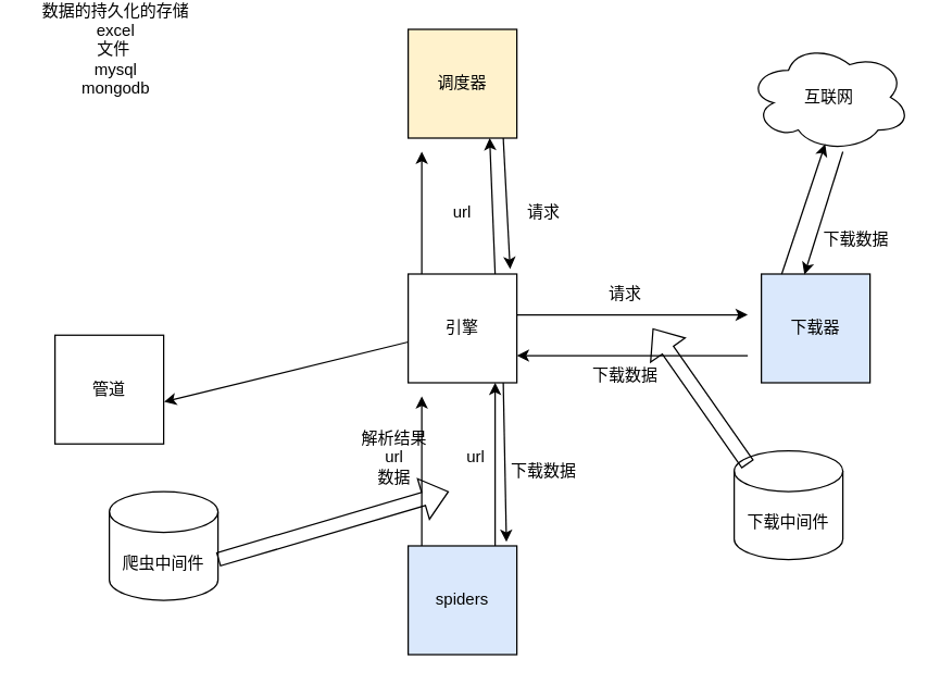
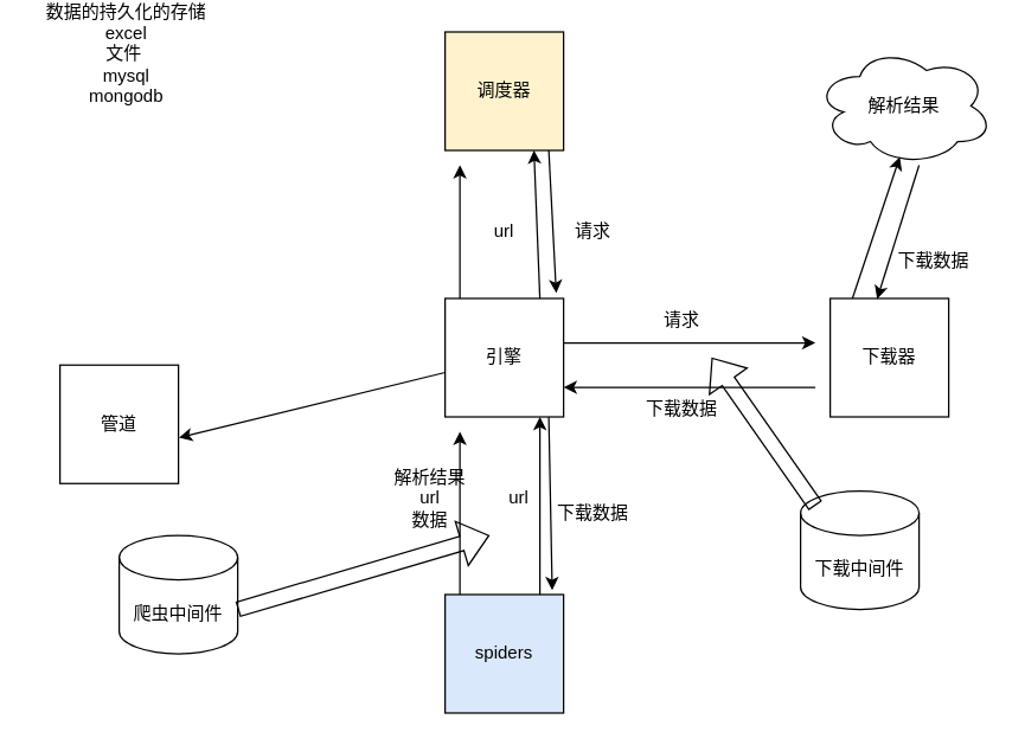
  <mxCell id="0" />
  <mxCell id="1" parent="0" />
  <mxCell id="2" value="引擎" style="whiteSpace=wrap;html=1;aspect=fixed;" vertex="1" parent="1"><mxGeometry x="300" y="200" width="80" height="80" as="geometry" /></mxCell>
  <mxCell id="3" value="调度器" style="whiteSpace=wrap;html=1;aspect=fixed;fillColor=#fff2cc;" vertex="1" parent="1"><mxGeometry x="300" y="20" width="80" height="80" as="geometry" /></mxCell>
- <mxCell id="4" value="下载器" style="whiteSpace=wrap;html=1;aspect=fixed;fillColor=#dae8fc;" vertex="1" parent="1"><mxGeometry x="560" y="200" width="80" height="80" as="geometry" /></mxCell>
+ <mxCell id="4" value="下载器" style="whiteSpace=wrap;html=1;aspect=fixed;" vertex="1" parent="1"><mxGeometry x="560" y="200" width="80" height="80" as="geometry" /></mxCell>
  <mxCell id="5" value="管道" style="whiteSpace=wrap;html=1;aspect=fixed;" vertex="1" parent="1"><mxGeometry x="40" y="245" width="80" height="80" as="geometry" /></mxCell>
  <mxCell id="6" value="spiders" style="whiteSpace=wrap;html=1;aspect=fixed;fillColor=#dae8fc;" vertex="1" parent="1"><mxGeometry x="300" y="400" width="80" height="80" as="geometry" /></mxCell>
  <mxCell id="7" value="" style="endArrow=classic;html=1;rounded=0;" edge="1" parent="1"><mxGeometry width="50" height="50" relative="1" as="geometry"><mxPoint x="364" y="400" as="sourcePoint" /><mxPoint x="364" y="280" as="targetPoint" /></mxGeometry></mxCell>
  <mxCell id="8" value="url" style="text;html=1;strokeColor=none;fillColor=none;align=center;verticalAlign=middle;whiteSpace=wrap;rounded=0;" vertex="1" parent="1"><mxGeometry x="320" y="320" width="60" height="30" as="geometry" /></mxCell>
  <mxCell id="9" value="" style="endArrow=classic;html=1;rounded=0;entryX=0.75;entryY=1;entryDx=0;entryDy=0;" edge="1" parent="1" target="3"><mxGeometry width="50" height="50" relative="1" as="geometry"><mxPoint x="364" y="200" as="sourcePoint" /><mxPoint x="414" y="150" as="targetPoint" /></mxGeometry></mxCell>
  <mxCell id="10" value="" style="endArrow=classic;html=1;rounded=0;entryX=0.938;entryY=-0.046;entryDx=0;entryDy=0;entryPerimeter=0;" edge="1" parent="1" target="2"><mxGeometry width="50" height="50" relative="1" as="geometry"><mxPoint x="370" y="100" as="sourcePoint" /><mxPoint x="420" y="50" as="targetPoint" /></mxGeometry></mxCell>
  <mxCell id="11" value="" style="endArrow=classic;html=1;rounded=0;" edge="1" parent="1"><mxGeometry width="50" height="50" relative="1" as="geometry"><mxPoint x="380" y="230" as="sourcePoint" /><mxPoint x="550" y="230" as="targetPoint" /></mxGeometry></mxCell>
- <mxCell id="12" value="互联网" style="ellipse;shape=cloud;whiteSpace=wrap;html=1;" vertex="1" parent="1"><mxGeometry x="550" y="30" width="120" height="80" as="geometry" /></mxCell>
+ <mxCell id="12" value="解析结果" style="ellipse;shape=cloud;whiteSpace=wrap;html=1;" vertex="1" parent="1"><mxGeometry x="550" y="30" width="120" height="80" as="geometry" /></mxCell>
  <mxCell id="13" value="" style="endArrow=classic;html=1;rounded=0;entryX=0.475;entryY=0.929;entryDx=0;entryDy=0;entryPerimeter=0;" edge="1" parent="1" target="12"><mxGeometry width="50" height="50" relative="1" as="geometry"><mxPoint x="575" y="200" as="sourcePoint" /><mxPoint x="625" y="150" as="targetPoint" /></mxGeometry></mxCell>
  <mxCell id="14" value="" style="endArrow=classic;html=1;rounded=0;entryX=0.396;entryY=0.004;entryDx=0;entryDy=0;entryPerimeter=0;" edge="1" parent="1" target="4"><mxGeometry width="50" height="50" relative="1" as="geometry"><mxPoint x="620" y="110" as="sourcePoint" /><mxPoint x="670" y="60" as="targetPoint" /></mxGeometry></mxCell>
  <mxCell id="15" value="下载数据" style="text;html=1;strokeColor=none;fillColor=none;align=center;verticalAlign=middle;whiteSpace=wrap;rounded=0;" vertex="1" parent="1"><mxGeometry x="600" y="160" width="60" height="30" as="geometry" /></mxCell>
  <mxCell id="16" value="url" style="text;html=1;strokeColor=none;fillColor=none;align=center;verticalAlign=middle;whiteSpace=wrap;rounded=0;" vertex="1" parent="1"><mxGeometry x="310" y="140" width="60" height="30" as="geometry" /></mxCell>
  <mxCell id="17" value="请求" style="text;html=1;strokeColor=none;fillColor=none;align=center;verticalAlign=middle;whiteSpace=wrap;rounded=0;" vertex="1" parent="1"><mxGeometry x="370" y="140" width="60" height="30" as="geometry" /></mxCell>
  <mxCell id="18" value="请求" style="text;html=1;strokeColor=none;fillColor=none;align=center;verticalAlign=middle;whiteSpace=wrap;rounded=0;" vertex="1" parent="1"><mxGeometry x="430" y="200" width="60" height="30" as="geometry" /></mxCell>
  <mxCell id="19" value="" style="endArrow=classic;html=1;rounded=0;entryX=1;entryY=0.75;entryDx=0;entryDy=0;" edge="1" parent="1" target="2"><mxGeometry width="50" height="50" relative="1" as="geometry"><mxPoint x="550" y="260" as="sourcePoint" /><mxPoint x="600" y="210" as="targetPoint" /></mxGeometry></mxCell>
  <mxCell id="20" value="下载数据" style="text;html=1;strokeColor=none;fillColor=none;align=center;verticalAlign=middle;whiteSpace=wrap;rounded=0;" vertex="1" parent="1"><mxGeometry x="430" y="260" width="60" height="30" as="geometry" /></mxCell>
  <mxCell id="21" value="" style="endArrow=classic;html=1;rounded=0;entryX=0.904;entryY=-0.037;entryDx=0;entryDy=0;entryPerimeter=0;" edge="1" parent="1" target="6"><mxGeometry width="50" height="50" relative="1" as="geometry"><mxPoint x="370" y="280" as="sourcePoint" /><mxPoint x="420" y="230" as="targetPoint" /></mxGeometry></mxCell>
  <mxCell id="22" value="下载数据" style="text;html=1;strokeColor=none;fillColor=none;align=center;verticalAlign=middle;whiteSpace=wrap;rounded=0;" vertex="1" parent="1"><mxGeometry x="370" y="330" width="60" height="30" as="geometry" /></mxCell>
  <mxCell id="23" value="" style="endArrow=classic;html=1;rounded=0;" edge="1" parent="1"><mxGeometry width="50" height="50" relative="1" as="geometry"><mxPoint x="310" y="400" as="sourcePoint" /><mxPoint x="310" y="290" as="targetPoint" /></mxGeometry></mxCell>
  <mxCell id="24" value="解析结果&lt;br&gt;url&lt;br&gt;数据" style="text;html=1;strokeColor=none;fillColor=none;align=center;verticalAlign=middle;whiteSpace=wrap;rounded=0;" vertex="1" parent="1"><mxGeometry x="260" y="320" width="60" height="30" as="geometry" /></mxCell>
  <mxCell id="25" value="" style="endArrow=classic;html=1;rounded=0;" edge="1" parent="1"><mxGeometry width="50" height="50" relative="1" as="geometry"><mxPoint x="310" y="200" as="sourcePoint" /><mxPoint x="310" y="110" as="targetPoint" /></mxGeometry></mxCell>
  <mxCell id="26" value="" style="endArrow=classic;html=1;rounded=0;entryX=1.004;entryY=0.613;entryDx=0;entryDy=0;entryPerimeter=0;" edge="1" parent="1" target="5"><mxGeometry width="50" height="50" relative="1" as="geometry"><mxPoint x="300" y="250" as="sourcePoint" /><mxPoint x="350" y="200" as="targetPoint" /></mxGeometry></mxCell>
  <mxCell id="27" value="数据的持久化的存储&lt;br&gt;excel&lt;br&gt;文件&amp;nbsp;&lt;br&gt;mysql&lt;br&gt;mongodb" style="text;html=1;strokeColor=none;fillColor=none;align=center;verticalAlign=middle;whiteSpace=wrap;rounded=0;" vertex="1" parent="1"><mxGeometry x="20" y="20" width="130" height="30" as="geometry" /></mxCell>
  <mxCell id="28" value="下载中间件" style="shape=cylinder3;whiteSpace=wrap;html=1;boundedLbl=1;backgroundOutline=1;size=15;" vertex="1" parent="1"><mxGeometry x="540" y="330" width="80" height="80" as="geometry" /></mxCell>
  <mxCell id="29" value="" style="shape=flexArrow;endArrow=classic;html=1;rounded=0;" edge="1" parent="1"><mxGeometry width="50" height="50" relative="1" as="geometry"><mxPoint x="550" y="340" as="sourcePoint" /><mxPoint x="480" y="240" as="targetPoint" /></mxGeometry></mxCell>
  <mxCell id="30" value="爬虫中间件" style="shape=cylinder3;whiteSpace=wrap;html=1;boundedLbl=1;backgroundOutline=1;size=15;" vertex="1" parent="1"><mxGeometry x="80" y="360" width="80" height="80" as="geometry" /></mxCell>
  <mxCell id="31" value="" style="shape=flexArrow;endArrow=classic;html=1;rounded=0;" edge="1" parent="1"><mxGeometry width="50" height="50" relative="1" as="geometry"><mxPoint x="160" y="410" as="sourcePoint" /><mxPoint x="330" y="360" as="targetPoint" /></mxGeometry></mxCell>
